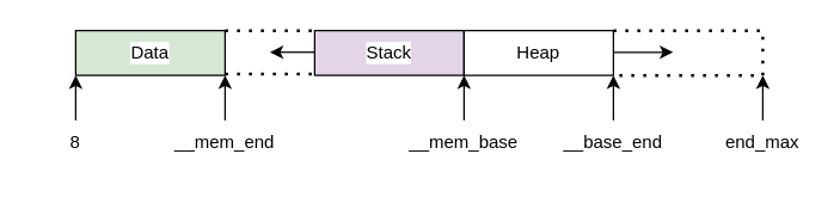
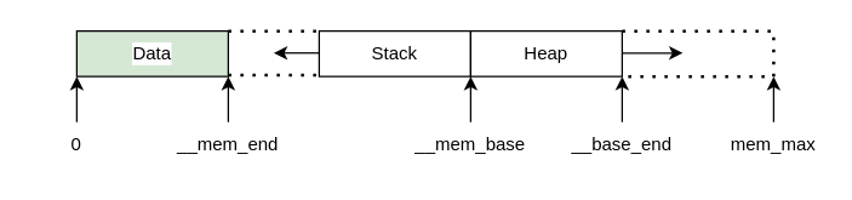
  <mxCell id="0" />
  <mxCell id="1" parent="0" />
- <mxCell id="2" value="Stack" style="rounded=0;whiteSpace=wrap;html=1;fontColor=default;labelBackgroundColor=default;labelBorderColor=none;fillColor=#e1d5e7;" vertex="1" parent="1"><mxGeometry x="210" y="20" width="100" height="30" as="geometry" /></mxCell>
+ <mxCell id="2" value="Stack" style="rounded=0;whiteSpace=wrap;html=1;fontColor=default;labelBackgroundColor=default;labelBorderColor=none;" vertex="1" parent="1"><mxGeometry x="210" y="20" width="100" height="30" as="geometry" /></mxCell>
  <mxCell id="3" value="Heap" style="rounded=0;whiteSpace=wrap;html=1;fontColor=default;labelBackgroundColor=default;labelBorderColor=none;" vertex="1" parent="1"><mxGeometry x="310" y="20" width="100" height="30" as="geometry" /></mxCell>
  <mxCell id="4" value="Data" style="rounded=0;whiteSpace=wrap;html=1;fontColor=default;labelBackgroundColor=default;labelBorderColor=none;fillColor=#d5e8d4;" vertex="1" parent="1"><mxGeometry x="50" y="20" width="100" height="30" as="geometry" /></mxCell>
  <mxCell id="5" value="" style="endArrow=classic;html=1;rounded=0;fontColor=default;labelBackgroundColor=default;labelBorderColor=none;" edge="1" parent="1"><mxGeometry width="50" height="50" relative="1" as="geometry"><mxPoint x="50" y="80" as="sourcePoint" /><mxPoint x="50" y="50" as="targetPoint" /></mxGeometry></mxCell>
  <mxCell id="6" value="" style="endArrow=classic;html=1;rounded=0;fontColor=default;labelBackgroundColor=default;labelBorderColor=none;" edge="1" parent="1"><mxGeometry width="50" height="50" relative="1" as="geometry"><mxPoint x="150" y="80" as="sourcePoint" /><mxPoint x="150" y="50" as="targetPoint" /></mxGeometry></mxCell>
  <mxCell id="7" value="" style="endArrow=classic;html=1;rounded=0;fontColor=default;labelBackgroundColor=default;labelBorderColor=none;" edge="1" parent="1"><mxGeometry width="50" height="50" relative="1" as="geometry"><mxPoint x="310" y="80" as="sourcePoint" /><mxPoint x="310" y="50" as="targetPoint" /></mxGeometry></mxCell>
  <mxCell id="8" value="" style="endArrow=classic;html=1;rounded=0;fontColor=default;labelBackgroundColor=default;labelBorderColor=none;" edge="1" parent="1"><mxGeometry width="50" height="50" relative="1" as="geometry"><mxPoint x="410" y="80" as="sourcePoint" /><mxPoint x="410" y="50" as="targetPoint" /></mxGeometry></mxCell>
  <mxCell id="9" value="" style="endArrow=classic;html=1;rounded=0;fontColor=#FFF7F7;labelBackgroundColor=default;labelBorderColor=#FFFFFF;" edge="1" parent="1"><mxGeometry width="50" height="50" relative="1" as="geometry"><mxPoint x="410" y="34.5" as="sourcePoint" /><mxPoint x="450" y="34.5" as="targetPoint" /></mxGeometry></mxCell>
  <mxCell id="10" value="" style="endArrow=classic;html=1;rounded=0;fontColor=default;labelBackgroundColor=default;labelBorderColor=none;" edge="1" parent="1"><mxGeometry width="50" height="50" relative="1" as="geometry"><mxPoint x="210" y="34.5" as="sourcePoint" /><mxPoint x="180" y="34.5" as="targetPoint" /></mxGeometry></mxCell>
  <mxCell id="11" value="" style="endArrow=none;dashed=1;html=1;dashPattern=1 3;strokeWidth=2;rounded=0;entryX=0;entryY=0;entryDx=0;entryDy=0;fontColor=default;labelBackgroundColor=default;labelBorderColor=none;" edge="1" parent="1" target="2"><mxGeometry width="50" height="50" relative="1" as="geometry"><mxPoint x="150" y="20" as="sourcePoint" /><mxPoint x="200" y="20" as="targetPoint" /></mxGeometry></mxCell>
  <mxCell id="12" value="" style="endArrow=none;dashed=1;html=1;dashPattern=1 3;strokeWidth=2;rounded=0;entryX=0;entryY=0;entryDx=0;entryDy=0;fontColor=default;labelBackgroundColor=default;labelBorderColor=none;" edge="1" parent="1"><mxGeometry width="50" height="50" relative="1" as="geometry"><mxPoint x="150" y="49" as="sourcePoint" /><mxPoint x="210" y="49" as="targetPoint" /></mxGeometry></mxCell>
  <mxCell id="13" value="" style="endArrow=none;dashed=1;html=1;dashPattern=1 3;strokeWidth=2;rounded=0;fontColor=default;labelBackgroundColor=default;labelBorderColor=none;" edge="1" parent="1"><mxGeometry width="50" height="50" relative="1" as="geometry"><mxPoint x="410" y="20" as="sourcePoint" /><mxPoint x="410" y="50" as="targetPoint" /><Array as="points"><mxPoint x="510" y="20" /><mxPoint x="510" y="50" /></Array></mxGeometry></mxCell>
  <mxCell id="14" value="" style="endArrow=classic;html=1;rounded=0;fontColor=default;labelBackgroundColor=default;labelBorderColor=none;" edge="1" parent="1"><mxGeometry width="50" height="50" relative="1" as="geometry"><mxPoint x="510" y="80" as="sourcePoint" /><mxPoint x="510" y="50" as="targetPoint" /></mxGeometry></mxCell>
- <mxCell id="15" value="8" style="text;html=1;align=center;verticalAlign=middle;whiteSpace=wrap;rounded=0;fontColor=default;labelBackgroundColor=default;labelBorderColor=none;" vertex="1" parent="1"><mxGeometry x="20" y="80" width="60" height="30" as="geometry" /></mxCell>
- <mxCell id="16" value="end_max" style="text;html=1;align=center;verticalAlign=middle;whiteSpace=wrap;rounded=0;fontColor=default;labelBackgroundColor=default;labelBorderColor=none;" vertex="1" parent="1"><mxGeometry x="480" y="80" width="60" height="30" as="geometry" /></mxCell>
+ <mxCell id="15" value="0" style="text;html=1;align=center;verticalAlign=middle;whiteSpace=wrap;rounded=0;fontColor=default;labelBackgroundColor=default;labelBorderColor=none;" vertex="1" parent="1"><mxGeometry x="20" y="80" width="60" height="30" as="geometry" /></mxCell>
+ <mxCell id="16" value="mem_max" style="text;html=1;align=center;verticalAlign=middle;whiteSpace=wrap;rounded=0;fontColor=default;labelBackgroundColor=default;labelBorderColor=none;" vertex="1" parent="1"><mxGeometry x="480" y="80" width="60" height="30" as="geometry" /></mxCell>
  <mxCell id="17" value="__base_end" style="text;html=1;align=center;verticalAlign=middle;whiteSpace=wrap;rounded=0;fontColor=default;labelBackgroundColor=default;labelBorderColor=none;" vertex="1" parent="1"><mxGeometry x="380" y="80" width="60" height="30" as="geometry" /></mxCell>
  <mxCell id="18" value="__mem_base" style="text;html=1;align=center;verticalAlign=middle;whiteSpace=wrap;rounded=0;fontColor=default;labelBackgroundColor=default;labelBorderColor=none;" vertex="1" parent="1"><mxGeometry x="280" y="80" width="60" height="30" as="geometry" /></mxCell>
  <mxCell id="19" value="__mem_end" style="text;html=1;align=center;verticalAlign=middle;whiteSpace=wrap;rounded=0;fontColor=default;labelBackgroundColor=default;labelBorderColor=none;" vertex="1" parent="1"><mxGeometry x="120" y="80" width="60" height="30" as="geometry" /></mxCell>
